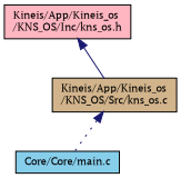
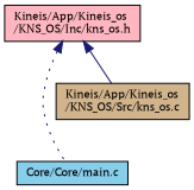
  digraph {
    fontname="PT Serif"
    node [color=black fontname="PT Serif" fontsize=10 shape=record style=filled]
    edge [color=midnightblue dir=back fontname="PT Serif" fontsize=10 labelfontname=Helvetica labelfontsize=10]
    n1 [fillcolor=lightpink fontcolor=black height=0.2 label="Kineis/App/Kineis_os\l/KNS_OS/Inc/kns_os.h" width=0.4]
    n2 [fillcolor=skyblue height=0.2 label="Core/Core/main.c" width=0.4]
    n3 [fillcolor=tan height=0.2 label="Kineis/App/Kineis_os\l/KNS_OS/Src/kns_os.c" width=0.4]
-   n3 -> n2 [style=dotted]
+   n1 -> n2 [style=dotted]
    n1 -> n3 [style=solid]
  }
